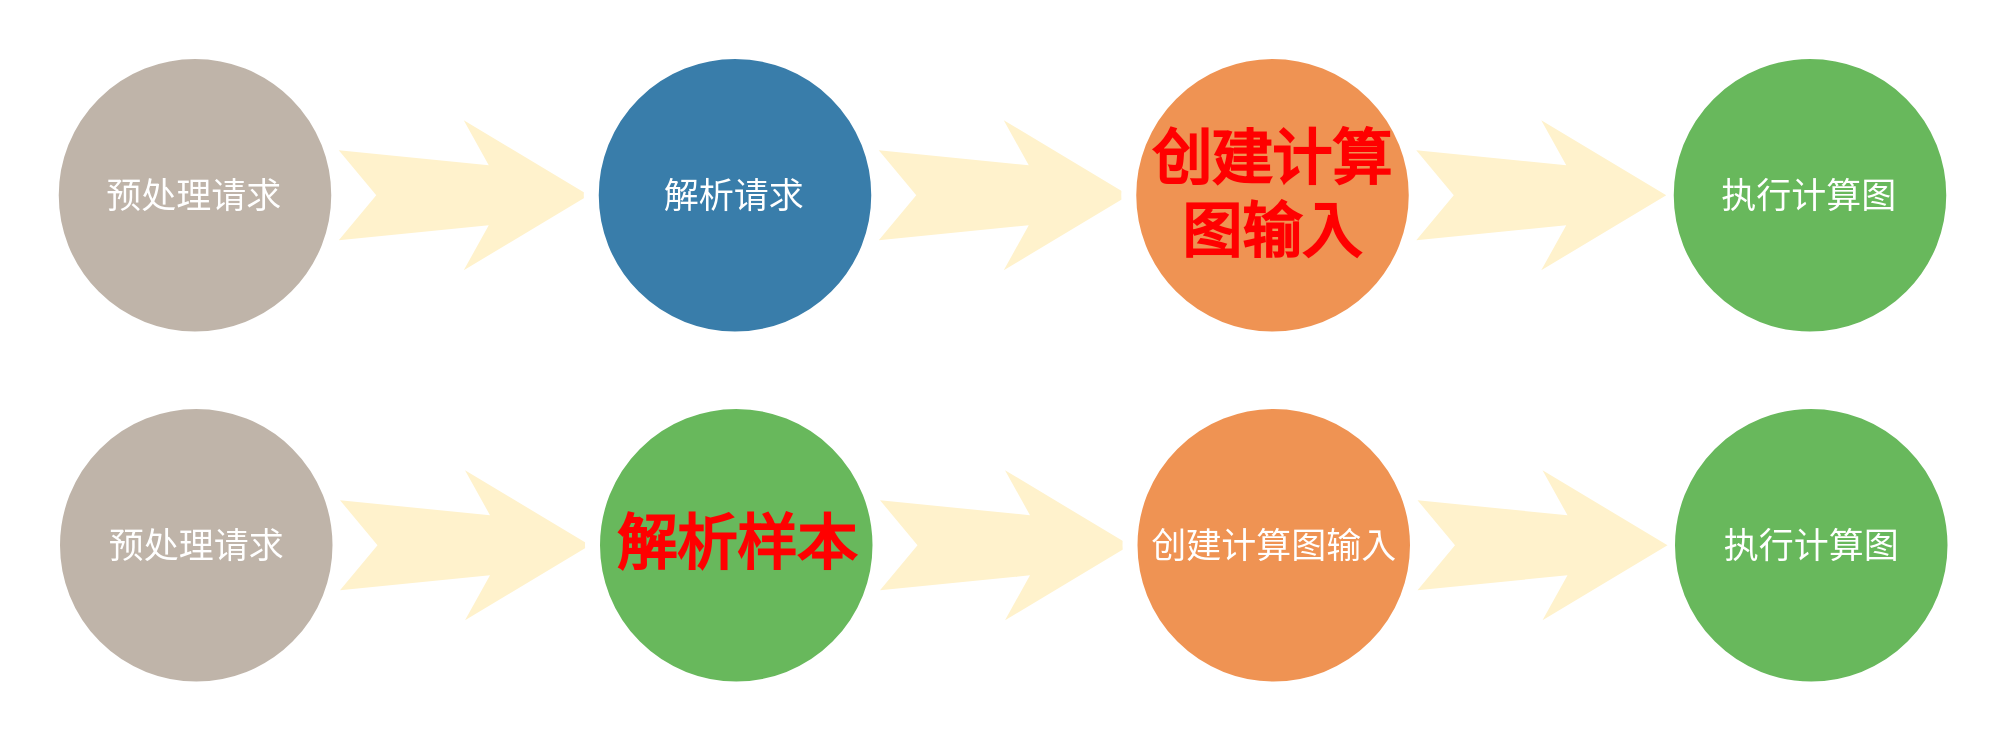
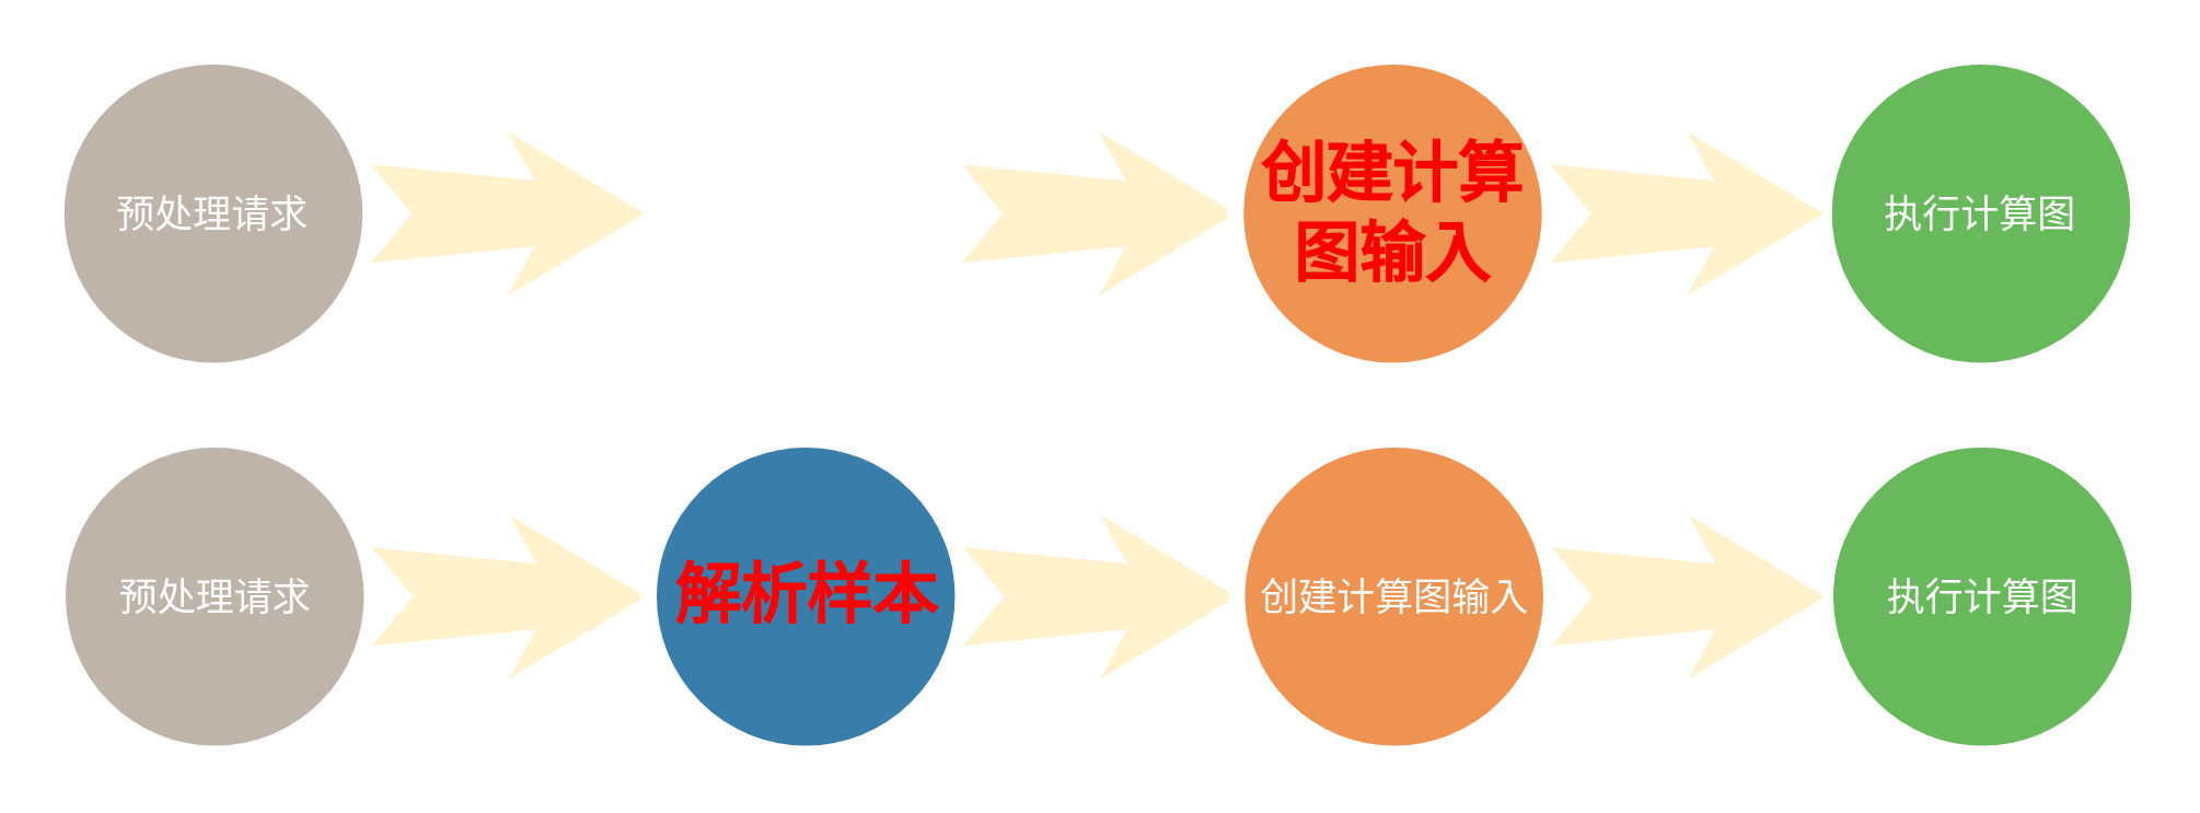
  <mxCell id="0" />
  <mxCell id="1" parent="0" />
  <mxCell id="2" value="预处理请求" style="ellipse;whiteSpace=wrap;html=1;rounded=0;shadow=0;strokeWidth=6;fontSize=14;align=center;fillColor=#BFB4A9;strokeColor=#FFFFFF;fontColor=#FFFFFF;" parent="1" vertex="1"><mxGeometry x="20" y="20" width="115" height="115" as="geometry" /></mxCell>
  <mxCell id="3" value="" style="html=1;shadow=0;dashed=0;align=center;verticalAlign=middle;shape=mxgraph.arrows2.stylisedArrow;dy=0.6;dx=40;notch=15;feather=0.4;rounded=0;strokeWidth=1;fontSize=27;strokeColor=none;fillColor=#fff2cc;" parent="1" vertex="1"><mxGeometry x="135" y="47.5" width="100" height="60" as="geometry" /></mxCell>
- <mxCell id="4" value="解析请求" style="ellipse;whiteSpace=wrap;html=1;rounded=0;shadow=0;strokeWidth=6;fontSize=14;align=center;fillColor=#397DAA;strokeColor=#FFFFFF;fontColor=#FFFFFF;" parent="1" vertex="1"><mxGeometry x="236" y="20" width="115" height="115" as="geometry" /></mxCell>
  <mxCell id="5" value="" style="html=1;shadow=0;dashed=0;align=center;verticalAlign=middle;shape=mxgraph.arrows2.stylisedArrow;dy=0.6;dx=40;notch=15;feather=0.4;rounded=0;strokeWidth=1;fontSize=27;strokeColor=none;fillColor=#fff2cc;" parent="1" vertex="1"><mxGeometry x="351" y="47.5" width="100" height="60" as="geometry" /></mxCell>
  <mxCell id="6" value="&lt;font color=&quot;#ff0000&quot; style=&quot;font-size: 24px&quot;&gt;&lt;b&gt;创建计算图输入&lt;/b&gt;&lt;/font&gt;" style="ellipse;whiteSpace=wrap;html=1;rounded=0;shadow=0;strokeWidth=6;fontSize=14;align=center;fillColor=#EF9353;strokeColor=#FFFFFF;fontColor=#FFFFFF;" parent="1" vertex="1"><mxGeometry x="451" y="20" width="115" height="115" as="geometry" /></mxCell>
  <mxCell id="7" value="执行计算图" style="ellipse;whiteSpace=wrap;html=1;rounded=0;shadow=0;strokeWidth=6;fontSize=14;align=center;fillColor=#68B85C;strokeColor=#FFFFFF;fontColor=#FFFFFF;" parent="1" vertex="1"><mxGeometry x="666" y="20" width="115" height="115" as="geometry" /></mxCell>
  <mxCell id="8" value="" style="html=1;shadow=0;dashed=0;align=center;verticalAlign=middle;shape=mxgraph.arrows2.stylisedArrow;dy=0.6;dx=40;notch=15;feather=0.4;rounded=0;strokeWidth=1;fontSize=27;strokeColor=none;fillColor=#fff2cc;" parent="1" vertex="1"><mxGeometry x="566" y="47.5" width="100" height="60" as="geometry" /></mxCell>
  <mxCell id="9" value="预处理请求" style="ellipse;whiteSpace=wrap;html=1;rounded=0;shadow=0;strokeWidth=6;fontSize=14;align=center;fillColor=#BFB4A9;strokeColor=#FFFFFF;fontColor=#FFFFFF;" parent="1" vertex="1"><mxGeometry x="20.5" y="160" width="115" height="115" as="geometry" /></mxCell>
  <mxCell id="10" value="" style="html=1;shadow=0;dashed=0;align=center;verticalAlign=middle;shape=mxgraph.arrows2.stylisedArrow;dy=0.6;dx=40;notch=15;feather=0.4;rounded=0;strokeWidth=1;fontSize=27;strokeColor=none;fillColor=#fff2cc;" parent="1" vertex="1"><mxGeometry x="135.5" y="187.5" width="100" height="60" as="geometry" /></mxCell>
- <mxCell id="11" value="&lt;b&gt;&lt;font color=&quot;#ff0000&quot; style=&quot;font-size: 24px&quot;&gt;解析样本&lt;/font&gt;&lt;/b&gt;" style="ellipse;whiteSpace=wrap;html=1;rounded=0;shadow=0;strokeWidth=6;fontSize=14;align=center;fillColor=#68b85c;strokeColor=#FFFFFF;fontColor=#FFFFFF;" parent="1" vertex="1"><mxGeometry x="236.5" y="160" width="115" height="115" as="geometry" /></mxCell>
+ <mxCell id="11" value="&lt;b&gt;&lt;font color=&quot;#ff0000&quot; style=&quot;font-size: 24px&quot;&gt;解析样本&lt;/font&gt;&lt;/b&gt;" style="ellipse;whiteSpace=wrap;html=1;rounded=0;shadow=0;strokeWidth=6;fontSize=14;align=center;fillColor=#397DAA;strokeColor=#FFFFFF;fontColor=#FFFFFF;" parent="1" vertex="1"><mxGeometry x="236.5" y="160" width="115" height="115" as="geometry" /></mxCell>
  <mxCell id="12" value="" style="html=1;shadow=0;dashed=0;align=center;verticalAlign=middle;shape=mxgraph.arrows2.stylisedArrow;dy=0.6;dx=40;notch=15;feather=0.4;rounded=0;strokeWidth=1;fontSize=27;strokeColor=none;fillColor=#fff2cc;" parent="1" vertex="1"><mxGeometry x="351.5" y="187.5" width="100" height="60" as="geometry" /></mxCell>
  <mxCell id="13" value="创建计算图输入" style="ellipse;whiteSpace=wrap;html=1;rounded=0;shadow=0;strokeWidth=6;fontSize=14;align=center;fillColor=#EF9353;strokeColor=#FFFFFF;fontColor=#FFFFFF;" parent="1" vertex="1"><mxGeometry x="451.5" y="160" width="115" height="115" as="geometry" /></mxCell>
  <mxCell id="14" value="执行计算图" style="ellipse;whiteSpace=wrap;html=1;rounded=0;shadow=0;strokeWidth=6;fontSize=14;align=center;fillColor=#68B85C;strokeColor=#FFFFFF;fontColor=#FFFFFF;" parent="1" vertex="1"><mxGeometry x="666.5" y="160" width="115" height="115" as="geometry" /></mxCell>
  <mxCell id="15" value="" style="html=1;shadow=0;dashed=0;align=center;verticalAlign=middle;shape=mxgraph.arrows2.stylisedArrow;dy=0.6;dx=40;notch=15;feather=0.4;rounded=0;strokeWidth=1;fontSize=27;strokeColor=none;fillColor=#fff2cc;" parent="1" vertex="1"><mxGeometry x="566.5" y="187.5" width="100" height="60" as="geometry" /></mxCell>
